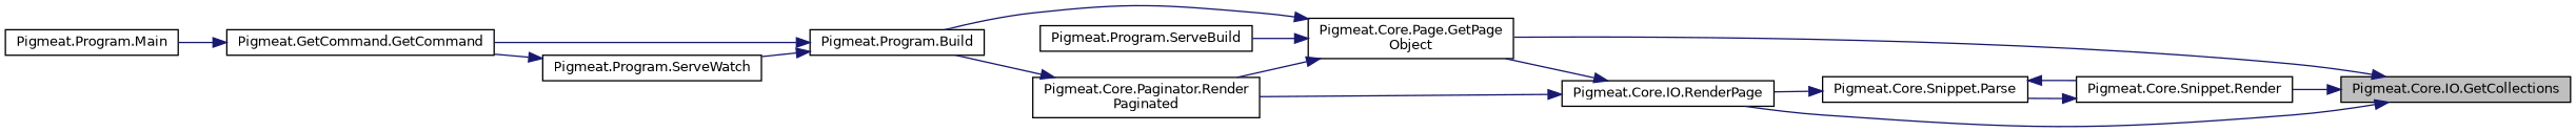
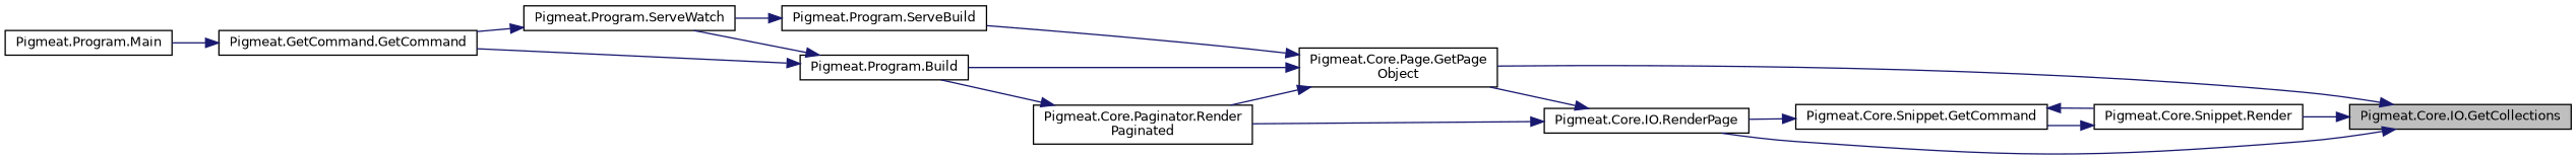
  digraph {
    rankdir=RL
    node [color=black fillcolor=white fontname=Helvetica fontsize=10 shape=record style=filled]
    edge [color=midnightblue dir=back fontname=Helvetica fontsize=10 labelfontname=Helvetica labelfontsize=10 style=solid]
    n1 [fillcolor=grey75 fontcolor=black height=0.2 label="Pigmeat.Core.IO.GetCollections" width=0.4]
    n2 [height=0.2 label="Pigmeat.Core.Page.GetPage\lObject" width=0.4]
    n3 [height=0.2 label="Pigmeat.Core.Snippet.Render" width=0.4]
    n4 [height=0.2 label="Pigmeat.Core.IO.RenderPage" width=0.4]
    n5 [height=0.2 label="Pigmeat.Program.Build" width=0.4]
    n6 [height=0.2 label="Pigmeat.Core.Paginator.Render\lPaginated" width=0.4]
    n7 [height=0.2 label="Pigmeat.Program.ServeBuild" width=0.4]
-   n8 [height=0.2 label="Pigmeat.Core.Snippet.Parse" width=0.4]
+   n8 [height=0.2 label="Pigmeat.Core.Snippet.GetCommand" width=0.4]
    n9 [height=0.2 label="Pigmeat.GetCommand.GetCommand" width=0.4]
    n10 [height=0.2 label="Pigmeat.Program.ServeWatch" width=0.4]
    n11 [height=0.2 label="Pigmeat.Program.Main" width=0.4]
    n1 -> n2
    n1 -> n3
    n1 -> n4
    n2 -> n5
    n2 -> n6
    n2 -> n7
    n3 -> n8
    n4 -> n2
    n4 -> n6
    n5 -> n9
    n5 -> n10
    n6 -> n5
+   n7 -> n10
    n8 -> n3
    n8 -> n4
    n9 -> n11
    n10 -> n9
  }
